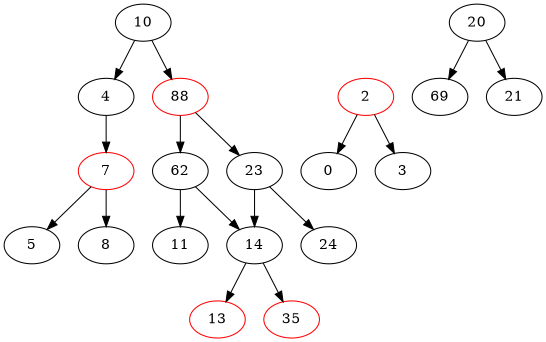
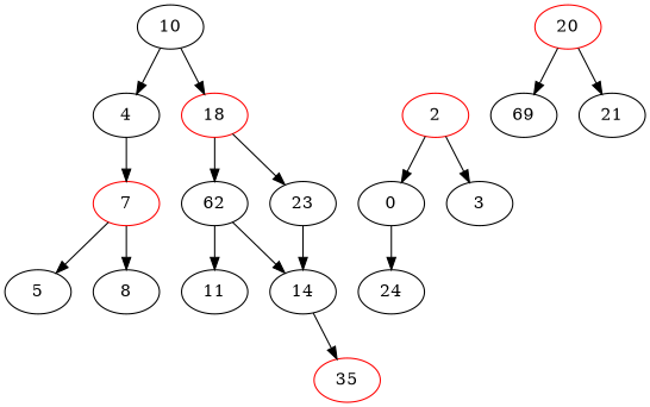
  digraph {
    node [color=black]
    10
    4
-   18 [color=red label=88]
+   18 [color=red]
    7 [color=red]
    n5 [label=62]
    23
    2 [color=red]
    0
    3
    5
    8
    11
    14
    24
-   13 [color=red]
    n16 [color=red label=35]
-   20
+   20 [color=red]
    n18 [label=69]
    21
    10 -> 4
    10 -> 18
    4 -> 7
    18 -> n5
    18 -> 23
    7 -> 5
    7 -> 8
    n5 -> 11
    n5 -> 14
    23 -> 14
-   23 -> 24
+   0 -> 24
    2 -> 0
    2 -> 3
-   14 -> 13
    14 -> n16
    20 -> n18
    20 -> 21
  }
